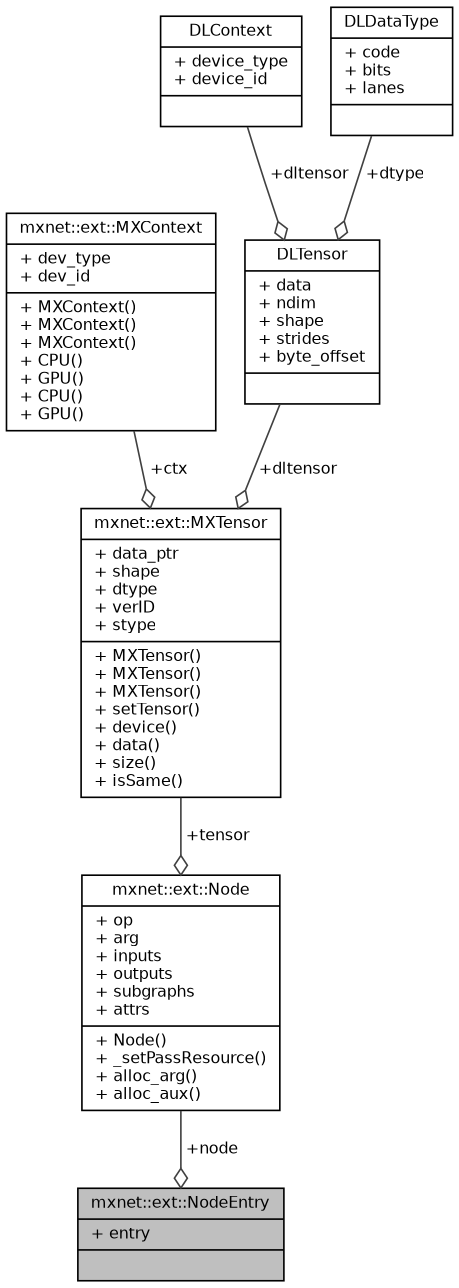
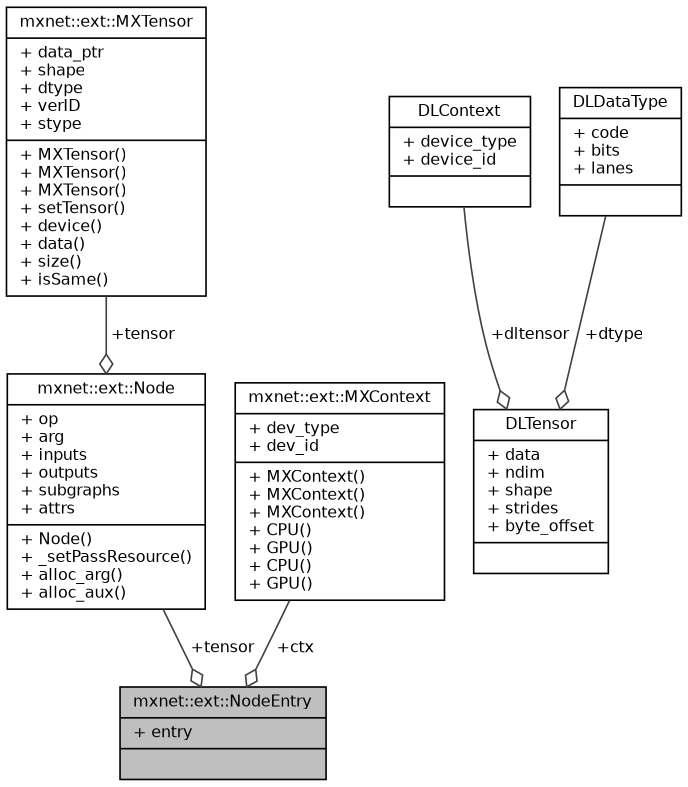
  digraph {
    node [color=black fillcolor=white fontname=Helvetica fontsize=10 shape=record style=filled]
    edge [arrowhead=odiamond color=grey25 fontname=Helvetica fontsize=10 labelfontname=Helvetica labelfontsize=10 style=solid]
    n1 [fillcolor=grey75 fontcolor=black height=0.2 label="{mxnet::ext::NodeEntry\n|+ entry\l|}" width=0.4]
    n2 [height=0.2 label="{mxnet::ext::Node\n|+ op\l+ arg\l+ inputs\l+ outputs\l+ subgraphs\l+ attrs\l|+ Node()\l+ _setPassResource()\l+ alloc_arg()\l+ alloc_aux()\l}" width=0.4]
    n3 [height=0.2 label="{mxnet::ext::MXTensor\n|+ data_ptr\l+ shape\l+ dtype\l+ verID\l+ stype\l|+ MXTensor()\l+ MXTensor()\l+ MXTensor()\l+ setTensor()\l+ device()\l+ data()\l+ size()\l+ isSame()\l}" width=0.4]
    n4 [height=0.2 label="{mxnet::ext::MXContext\n|+ dev_type\l+ dev_id\l|+ MXContext()\l+ MXContext()\l+ MXContext()\l+ CPU()\l+ GPU()\l+ CPU()\l+ GPU()\l}" width=0.4]
    n5 [height=0.2 label="{DLTensor\n|+ data\l+ ndim\l+ shape\l+ strides\l+ byte_offset\l|}" width=0.4]
    n6 [height=0.2 label="{DLContext\n|+ device_type\l+ device_id\l|}" width=0.4]
    n7 [height=0.2 label="{DLDataType\n|+ code\l+ bits\l+ lanes\l|}" width=0.4]
-   n2 -> n1 [label=" +node"]
+   n2 -> n1 [label=" +tensor"]
    n3 -> n2 [label=" +tensor"]
-   n4 -> n3 [label=" +ctx"]
-   n5 -> n3 [label=" +dltensor"]
+   n4 -> n1 [label=" +ctx"]
    n6 -> n5 [label=" +dltensor"]
    n7 -> n5 [label=" +dtype"]
  }
